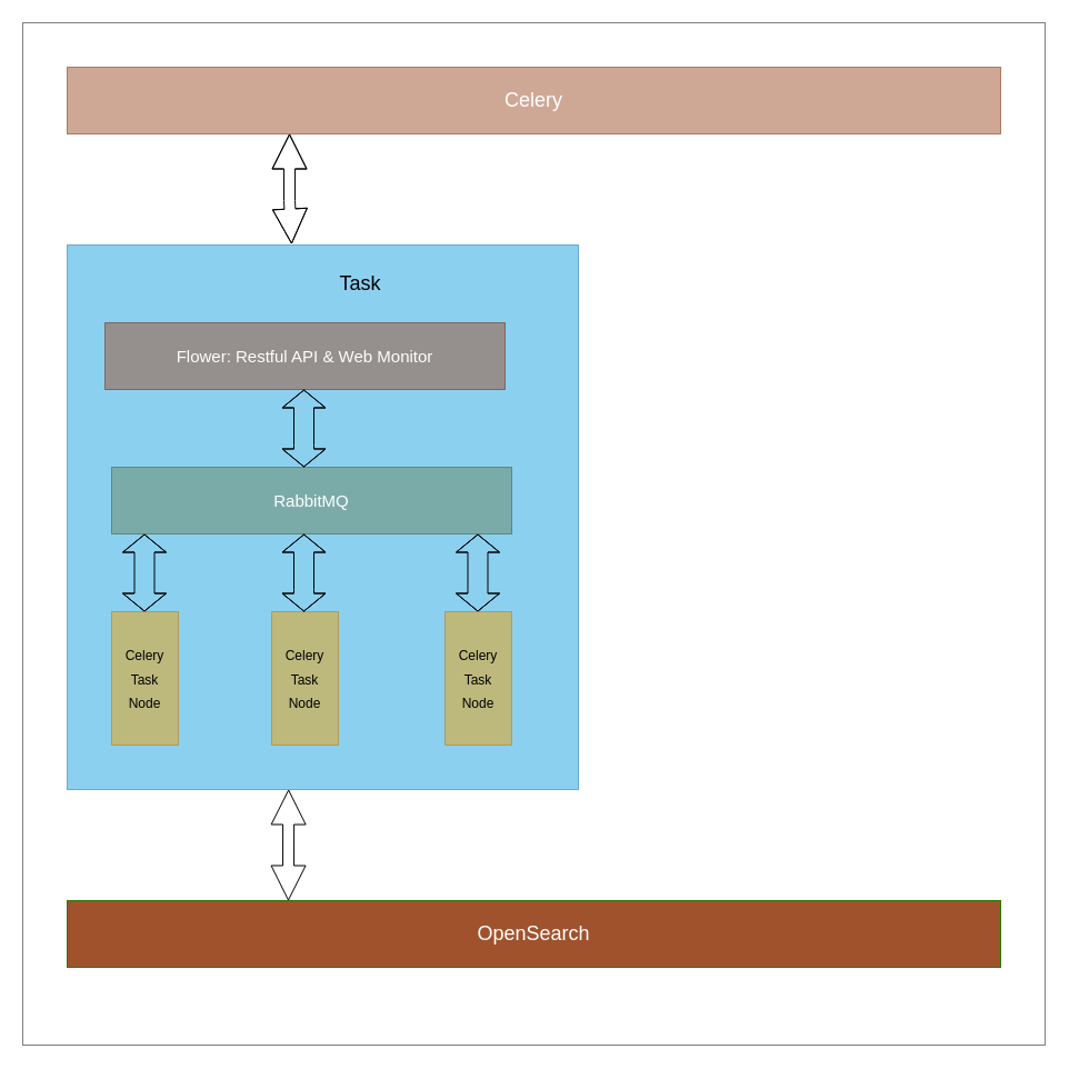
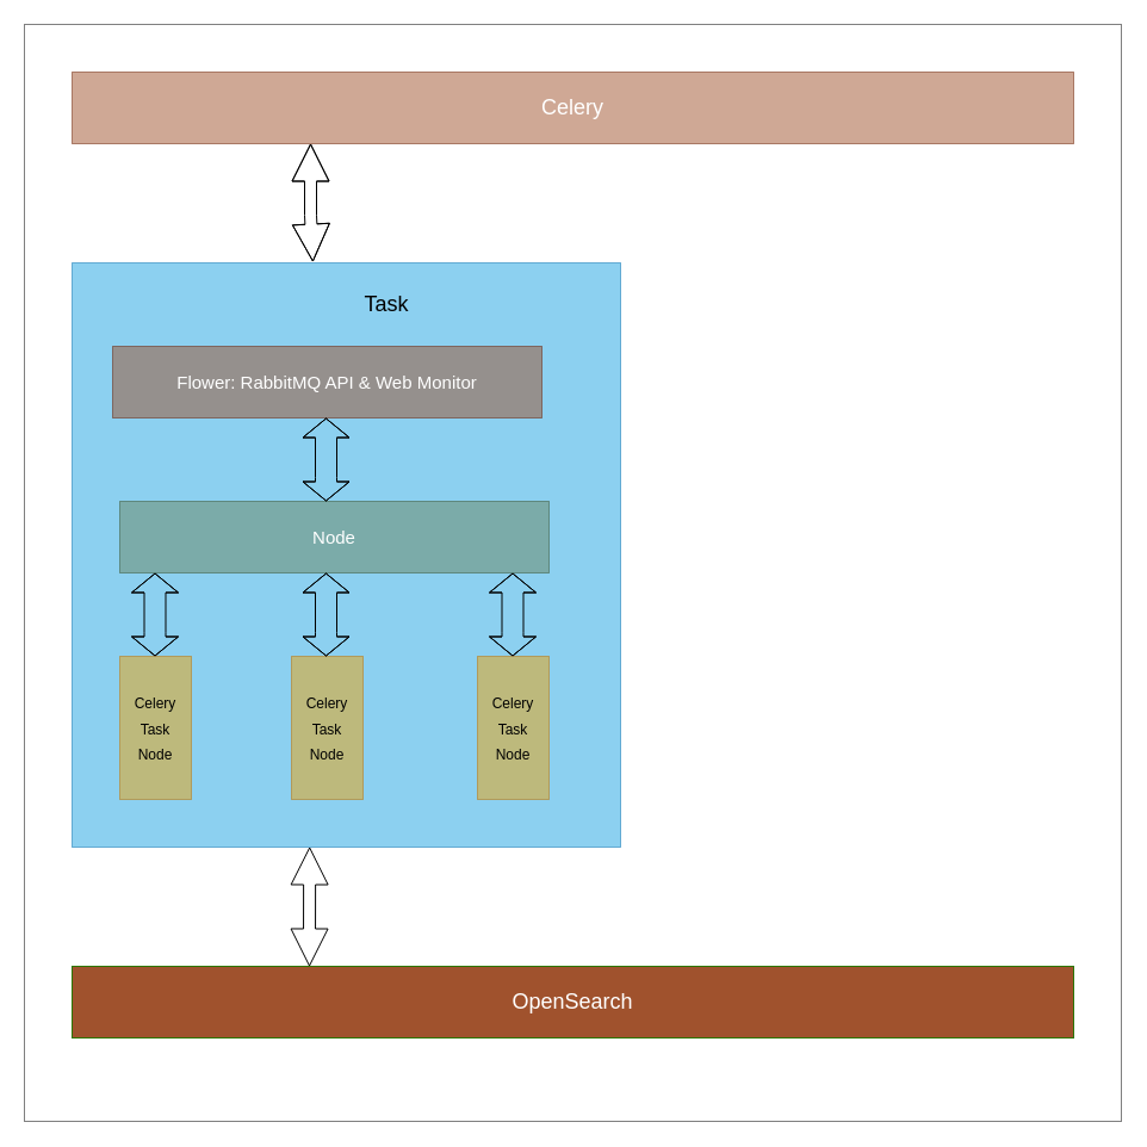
  <mxCell id="0" />
  <mxCell id="1" parent="0" />
  <mxCell id="2" value="" style="whiteSpace=wrap;html=1;aspect=fixed;opacity=50;" vertex="1" parent="1"><mxGeometry x="20" y="20" width="920" height="920" as="geometry" /></mxCell>
  <mxCell id="3" value="&lt;font style=&quot;font-size: 18px&quot;&gt;OpenSearch&lt;/font&gt;" style="rounded=0;whiteSpace=wrap;html=1;fillColor=#a0522d;fontColor=#ffffff;strokeColor=#2D7600;" vertex="1" parent="1"><mxGeometry x="60" y="810" width="840" height="60" as="geometry" /></mxCell>
  <mxCell id="4" value="" style="rounded=0;whiteSpace=wrap;html=1;fontSize=18;opacity=50;fillColor=#1ba1e2;fontColor=#ffffff;strokeColor=#006EAF;" vertex="1" parent="1"><mxGeometry x="60" y="220" width="460" height="490" as="geometry" /></mxCell>
- <mxCell id="5" value="&lt;font style=&quot;font-size: 15px&quot;&gt;Flower: Restful API &amp;amp; Web Monitor&lt;/font&gt;" style="rounded=0;whiteSpace=wrap;html=1;fontSize=18;opacity=50;fillColor=#a0522d;fontColor=#ffffff;strokeColor=#6D1F00;" vertex="1" parent="1"><mxGeometry x="94" y="290" width="360" height="60" as="geometry" /></mxCell>
- <mxCell id="6" value="&lt;font style=&quot;font-size: 15px&quot;&gt;RabbitMQ&lt;/font&gt;" style="rounded=0;whiteSpace=wrap;html=1;fontSize=18;opacity=50;fillColor=#6d8764;fontColor=#ffffff;strokeColor=#3A5431;" vertex="1" parent="1"><mxGeometry x="100" y="420" width="360" height="60" as="geometry" /></mxCell>
+ <mxCell id="5" value="&lt;font style=&quot;font-size: 15px&quot;&gt;Flower: RabbitMQ API &amp;amp; Web Monitor&lt;/font&gt;" style="rounded=0;whiteSpace=wrap;html=1;fontSize=18;opacity=50;fillColor=#a0522d;fontColor=#ffffff;strokeColor=#6D1F00;" vertex="1" parent="1"><mxGeometry x="94" y="290" width="360" height="60" as="geometry" /></mxCell>
+ <mxCell id="6" value="&lt;font style=&quot;font-size: 15px&quot;&gt;Node&lt;/font&gt;" style="rounded=0;whiteSpace=wrap;html=1;fontSize=18;opacity=50;fillColor=#6d8764;fontColor=#ffffff;strokeColor=#3A5431;" vertex="1" parent="1"><mxGeometry x="100" y="420" width="360" height="60" as="geometry" /></mxCell>
  <mxCell id="7" value="&lt;font style=&quot;font-size: 12px&quot;&gt;Celery&lt;br&gt;Task&lt;br&gt;Node&lt;/font&gt;" style="rounded=0;whiteSpace=wrap;html=1;fontSize=18;opacity=50;direction=south;fillColor=#f0a30a;fontColor=#000000;strokeColor=#BD7000;" vertex="1" parent="1"><mxGeometry x="100" y="550" width="60" height="120" as="geometry" /></mxCell>
  <mxCell id="8" value="&lt;font style=&quot;font-size: 12px&quot;&gt;Celery&lt;br&gt;Task&lt;br&gt;Node&lt;br&gt;&lt;/font&gt;" style="rounded=0;whiteSpace=wrap;html=1;fontSize=18;opacity=50;direction=south;fillColor=#f0a30a;fontColor=#000000;strokeColor=#BD7000;" vertex="1" parent="1"><mxGeometry x="244" y="550" width="60" height="120" as="geometry" /></mxCell>
  <mxCell id="9" value="&lt;font style=&quot;font-size: 12px&quot;&gt;Celery&lt;br&gt;Task&lt;br&gt;Node&lt;br&gt;&lt;/font&gt;" style="rounded=0;whiteSpace=wrap;html=1;fontSize=18;opacity=50;direction=south;fillColor=#f0a30a;fontColor=#000000;strokeColor=#BD7000;" vertex="1" parent="1"><mxGeometry x="400" y="550" width="60" height="120" as="geometry" /></mxCell>
  <mxCell id="10" value="&lt;font style=&quot;font-size: 18px&quot;&gt;Task&lt;/font&gt;" style="text;html=1;strokeColor=none;fillColor=none;align=center;verticalAlign=middle;whiteSpace=wrap;rounded=0;fontSize=15;opacity=50;" vertex="1" parent="1"><mxGeometry x="294" y="240" width="60" height="30" as="geometry" /></mxCell>
  <mxCell id="11" value="" style="shape=flexArrow;endArrow=classic;startArrow=classic;html=1;fontSize=18;startSize=5;endSize=5;width=18;" edge="1" parent="1"><mxGeometry width="100" height="100" relative="1" as="geometry"><mxPoint x="129.5" y="550" as="sourcePoint" /><mxPoint x="129.5" y="480" as="targetPoint" /><Array as="points"><mxPoint x="129.5" y="530" /></Array></mxGeometry></mxCell>
  <mxCell id="12" value="" style="shape=flexArrow;endArrow=classic;startArrow=classic;html=1;fontSize=18;startSize=5;endSize=5;width=18;" edge="1" parent="1"><mxGeometry width="100" height="100" relative="1" as="geometry"><mxPoint x="273" y="550" as="sourcePoint" /><mxPoint x="273" y="480" as="targetPoint" /><Array as="points"><mxPoint x="273" y="530" /></Array></mxGeometry></mxCell>
  <mxCell id="13" value="" style="shape=flexArrow;endArrow=classic;startArrow=classic;html=1;fontSize=18;startSize=5;endSize=5;width=18;" edge="1" parent="1"><mxGeometry width="100" height="100" relative="1" as="geometry"><mxPoint x="429.5" y="550" as="sourcePoint" /><mxPoint x="429.5" y="480" as="targetPoint" /><Array as="points"><mxPoint x="429.5" y="530" /></Array></mxGeometry></mxCell>
  <mxCell id="14" value="" style="shape=flexArrow;endArrow=classic;startArrow=classic;html=1;fontSize=18;startSize=5;endSize=5;width=18;" edge="1" parent="1"><mxGeometry width="100" height="100" relative="1" as="geometry"><mxPoint x="273" y="420" as="sourcePoint" /><mxPoint x="273" y="350" as="targetPoint" /><Array as="points"><mxPoint x="273" y="400" /></Array></mxGeometry></mxCell>
  <mxCell id="15" value="" style="shape=flexArrow;endArrow=classic;startArrow=classic;html=1;fontSize=18;startSize=10;endSize=10;entryX=0.433;entryY=1;entryDx=0;entryDy=0;entryPerimeter=0;" edge="1" parent="1" target="4"><mxGeometry width="100" height="100" relative="1" as="geometry"><mxPoint x="259" y="810" as="sourcePoint" /><mxPoint x="259" y="720" as="targetPoint" /></mxGeometry></mxCell>
  <mxCell id="16" value="Celery" style="rounded=0;whiteSpace=wrap;html=1;fontSize=18;opacity=50;fillColor=#a0522d;fontColor=#ffffff;strokeColor=#6D1F00;" vertex="1" parent="1"><mxGeometry x="60" y="60" width="840" height="60" as="geometry" /></mxCell>
  <mxCell id="17" value="" style="shape=flexArrow;endArrow=classic;startArrow=classic;html=1;fontSize=18;startSize=10;endSize=10;exitX=0.439;exitY=-0.002;exitDx=0;exitDy=0;exitPerimeter=0;" edge="1" parent="1" source="4"><mxGeometry width="100" height="100" relative="1" as="geometry"><mxPoint x="160" y="220" as="sourcePoint" /><mxPoint x="260" y="120" as="targetPoint" /><Array as="points"><mxPoint x="260" y="180" /></Array></mxGeometry></mxCell>
